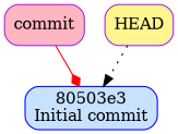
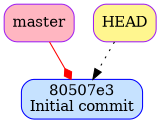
  digraph {
    node [color=purple shape=box style="rounded,filled"]
-   n1 [fillcolor=lightpink label=commit]
-   n2 [color=blue fillcolor=slategray1 label="80503e3\nInitial commit"]
+   n1 [fillcolor=lightpink label=master]
+   n2 [color=blue fillcolor=slategray1 label="80507e3\nInitial commit"]
    n3 [fillcolor=khaki1 label=HEAD]
    n1 -> n2 [arrowhead=diamond color=red style=solid]
    n3 -> n2 [arrowhead=normal color=black style=dotted]
  }
